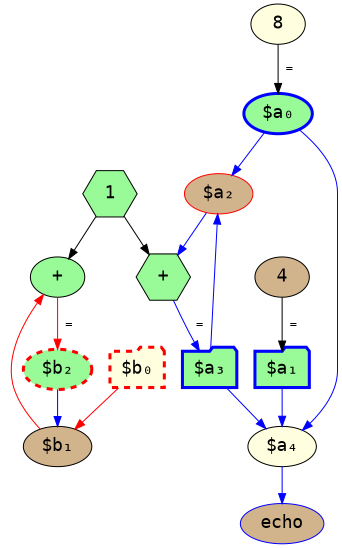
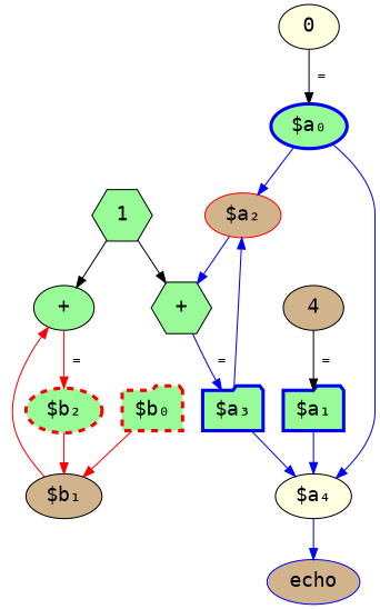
  digraph {
    color="#efefef"
    fontname="DejaVu Sans Mono"
    fontsize=18
    node [fillcolor=palegreen fontname="DejaVu Sans Mono" fontsize=18 shape=ellipse style=filled]
    edge [fontname="DejaVu Sans Mono" fontsize=12 color=blue]
-   n1 [fillcolor=lightyellow label=8]
+   n1 [fillcolor=lightyellow label=0]
    n2 [color=blue label="$a₀" penwidth=3]
    n3 [color=red fillcolor=tan label="$a₂"]
    n4 [fillcolor=lightyellow label="$a₄"]
-   n5 [color=red fillcolor=lightyellow label="$b₀" penwidth=3 shape=folder style="dashed,filled"]
+   n5 [color=red label="$b₀" penwidth=3 shape=folder style="dashed,filled"]
    n6 [fillcolor=tan label="$b₁"]
    n7 [fillcolor=tan label=4]
    n8 [color=blue label="$a₁" penwidth=3 shape=folder]
    n9 [label=1 shape=hexagon]
    n10 [label="+" shape=hexagon]
    n11 [label="+"]
    n12 [color=blue label="$a₃" penwidth=3 shape=folder]
    n13 [color=red label="$b₂" penwidth=3 style="dashed,filled"]
    n14 [color=blue fillcolor=tan label=echo]
    n1 -> n2 [label=" =" color=""]
    n2 -> n3
    n2 -> n4
    n3 -> n10
    n4 -> n14
    n5 -> n6 [color=red]
    n6 -> n11 [color=red]
    n7 -> n8 [label=" =" color=""]
    n8 -> n4
    n9 -> n10 [color=""]
    n9 -> n11 [color=""]
    n10 -> n12 [label=" ="]
    n11 -> n13 [color=red label=" ="]
    n12 -> n3
    n12 -> n4
-   n13 -> n6
+   n13 -> n6 [color=red]
  }
